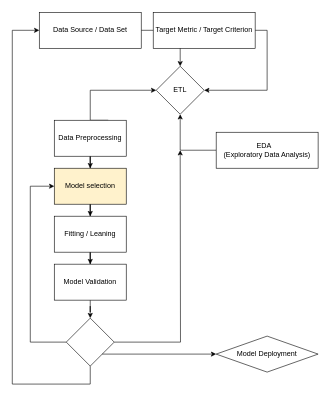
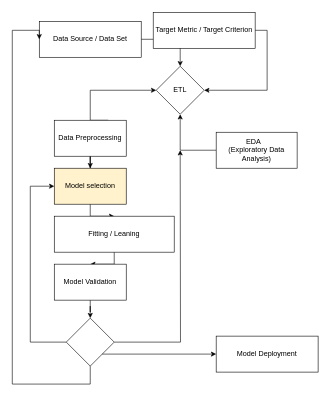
  <mxCell id="0" />
  <mxCell id="1" parent="0" />
  <mxCell id="2" style="edgeStyle=orthogonalEdgeStyle;rounded=0;orthogonalLoop=1;jettySize=auto;html=1;entryX=0.5;entryY=0;entryDx=0;entryDy=0;" edge="1" parent="1" source="3" target="4"><mxGeometry relative="1" as="geometry" /></mxCell>
- <mxCell id="3" value="Data Source / Data Set" style="rounded=0;whiteSpace=wrap;html=1;" vertex="1" parent="1"><mxGeometry x="65" y="20" width="170" height="60" as="geometry" /></mxCell>
+ <mxCell id="3" value="Data Source / Data Set" style="rounded=0;whiteSpace=wrap;html=1;" vertex="1" parent="1"><mxGeometry x="65" y="35" width="170" height="60" as="geometry" /></mxCell>
  <mxCell id="4" value="ETL" style="rhombus;whiteSpace=wrap;html=1;" vertex="1" parent="1"><mxGeometry x="260" y="110" width="80" height="80" as="geometry" /></mxCell>
  <mxCell id="5" style="edgeStyle=orthogonalEdgeStyle;rounded=0;orthogonalLoop=1;jettySize=auto;html=1;" edge="1" parent="1" source="6"><mxGeometry relative="1" as="geometry"><mxPoint x="340" y="150" as="targetPoint" /><Array as="points"><mxPoint x="445" y="150" /></Array></mxGeometry></mxCell>
  <mxCell id="6" value="Target Metric / Target Criterion" style="rounded=0;whiteSpace=wrap;html=1;" vertex="1" parent="1"><mxGeometry x="255" y="20" width="170" height="60" as="geometry" /></mxCell>
  <mxCell id="7" style="edgeStyle=orthogonalEdgeStyle;rounded=0;orthogonalLoop=1;jettySize=auto;html=1;exitX=0.75;exitY=0;exitDx=0;exitDy=0;entryX=0;entryY=0.5;entryDx=0;entryDy=0;" edge="1" parent="1" source="9" target="4"><mxGeometry relative="1" as="geometry"><Array as="points"><mxPoint x="150" y="200" /><mxPoint x="150" y="150" /></Array></mxGeometry></mxCell>
  <mxCell id="8" style="edgeStyle=orthogonalEdgeStyle;rounded=0;orthogonalLoop=1;jettySize=auto;html=1;entryX=0.5;entryY=0;entryDx=0;entryDy=0;" edge="1" parent="1" source="9" target="13"><mxGeometry relative="1" as="geometry" /></mxCell>
  <mxCell id="9" value="Data Preprocessing" style="rounded=0;whiteSpace=wrap;html=1;" vertex="1" parent="1"><mxGeometry x="90" y="200" width="120" height="60" as="geometry" /></mxCell>
  <mxCell id="10" style="edgeStyle=orthogonalEdgeStyle;rounded=0;orthogonalLoop=1;jettySize=auto;html=1;entryX=0.5;entryY=1;entryDx=0;entryDy=0;" edge="1" parent="1" source="11" target="4"><mxGeometry relative="1" as="geometry" /></mxCell>
- <mxCell id="11" value="&amp;nbsp; &amp;nbsp; &amp;nbsp; &amp;nbsp; &amp;nbsp; &amp;nbsp; &amp;nbsp; EDA&amp;nbsp; &amp;nbsp; &amp;nbsp; &amp;nbsp; &amp;nbsp; &amp;nbsp; &amp;nbsp; &amp;nbsp; &amp;nbsp; (Exploratory Data Analysis)" style="rounded=0;whiteSpace=wrap;html=1;" vertex="1" parent="1"><mxGeometry x="360" y="220" width="170" height="60" as="geometry" /></mxCell>
+ <mxCell id="11" value="&amp;nbsp; &amp;nbsp; &amp;nbsp; &amp;nbsp; &amp;nbsp; &amp;nbsp; &amp;nbsp; EDA&amp;nbsp; &amp;nbsp; &amp;nbsp; &amp;nbsp; &amp;nbsp; &amp;nbsp; &amp;nbsp; &amp;nbsp; &amp;nbsp; (Exploratory Data Analysis)" style="rounded=0;whiteSpace=wrap;html=1;" vertex="1" parent="1"><mxGeometry x="360" y="220" width="135" height="60" as="geometry" /></mxCell>
  <mxCell id="12" style="edgeStyle=orthogonalEdgeStyle;rounded=0;orthogonalLoop=1;jettySize=auto;html=1;" edge="1" parent="1" source="13" target="15"><mxGeometry relative="1" as="geometry" /></mxCell>
  <mxCell id="13" value="Model selection" style="rounded=0;whiteSpace=wrap;html=1;fillColor=#fff2cc;" vertex="1" parent="1"><mxGeometry x="90" y="280" width="120" height="60" as="geometry" /></mxCell>
  <mxCell id="14" style="edgeStyle=orthogonalEdgeStyle;rounded=0;orthogonalLoop=1;jettySize=auto;html=1;entryX=0.5;entryY=0;entryDx=0;entryDy=0;" edge="1" parent="1" source="15" target="20"><mxGeometry relative="1" as="geometry" /></mxCell>
- <mxCell id="15" value="Fitting / Leaning" style="rounded=0;whiteSpace=wrap;html=1;" vertex="1" parent="1"><mxGeometry x="90" y="360" width="120" height="60" as="geometry" /></mxCell>
+ <mxCell id="15" value="Fitting / Leaning" style="rounded=0;whiteSpace=wrap;html=1;" vertex="1" parent="1"><mxGeometry x="90" y="360" width="200" height="60" as="geometry" /></mxCell>
  <mxCell id="16" style="edgeStyle=orthogonalEdgeStyle;rounded=0;orthogonalLoop=1;jettySize=auto;html=1;entryX=0;entryY=0.5;entryDx=0;entryDy=0;exitX=0;exitY=0.5;exitDx=0;exitDy=0;" edge="1" parent="1" source="21" target="13"><mxGeometry relative="1" as="geometry"><Array as="points"><mxPoint x="50" y="570" /><mxPoint x="50" y="310" /></Array></mxGeometry></mxCell>
  <mxCell id="17" style="edgeStyle=orthogonalEdgeStyle;rounded=0;orthogonalLoop=1;jettySize=auto;html=1;exitX=1;exitY=0.5;exitDx=0;exitDy=0;" edge="1" parent="1" source="21"><mxGeometry relative="1" as="geometry"><mxPoint x="300" y="250" as="targetPoint" /></mxGeometry></mxCell>
  <mxCell id="18" style="edgeStyle=orthogonalEdgeStyle;rounded=0;orthogonalLoop=1;jettySize=auto;html=1;entryX=0;entryY=0.5;entryDx=0;entryDy=0;exitX=0.5;exitY=1;exitDx=0;exitDy=0;" edge="1" parent="1" source="21" target="3"><mxGeometry relative="1" as="geometry"><mxPoint x="40" y="170" as="targetPoint" /><Array as="points"><mxPoint x="150" y="640" /><mxPoint x="20" y="640" /><mxPoint x="20" y="50" /></Array></mxGeometry></mxCell>
  <mxCell id="19" style="edgeStyle=orthogonalEdgeStyle;rounded=0;orthogonalLoop=1;jettySize=auto;html=1;" edge="1" parent="1" source="20" target="21"><mxGeometry relative="1" as="geometry" /></mxCell>
  <mxCell id="20" value="Model Validation" style="rounded=0;whiteSpace=wrap;html=1;" vertex="1" parent="1"><mxGeometry x="90" y="440" width="120" height="60" as="geometry" /></mxCell>
  <mxCell id="21" value="" style="rhombus;whiteSpace=wrap;html=1;" vertex="1" parent="1"><mxGeometry x="110" y="530" width="80" height="80" as="geometry" /></mxCell>
- <mxCell id="22" value="Model Deployment" style="rhombus;whiteSpace=wrap;html=1;" vertex="1" parent="1"><mxGeometry x="360" y="560" width="170" height="60" as="geometry" /></mxCell>
+ <mxCell id="22" value="Model Deployment" style="rounded=0;whiteSpace=wrap;html=1;" vertex="1" parent="1"><mxGeometry x="360" y="560" width="170" height="60" as="geometry" /></mxCell>
  <mxCell id="23" value="" style="endArrow=classic;html=1;rounded=0;exitX=1;exitY=1;exitDx=0;exitDy=0;entryX=0;entryY=0.5;entryDx=0;entryDy=0;" edge="1" parent="1" source="21" target="22"><mxGeometry width="50" height="50" relative="1" as="geometry"><mxPoint x="370" y="600" as="sourcePoint" /><mxPoint x="420" y="550" as="targetPoint" /></mxGeometry></mxCell>
